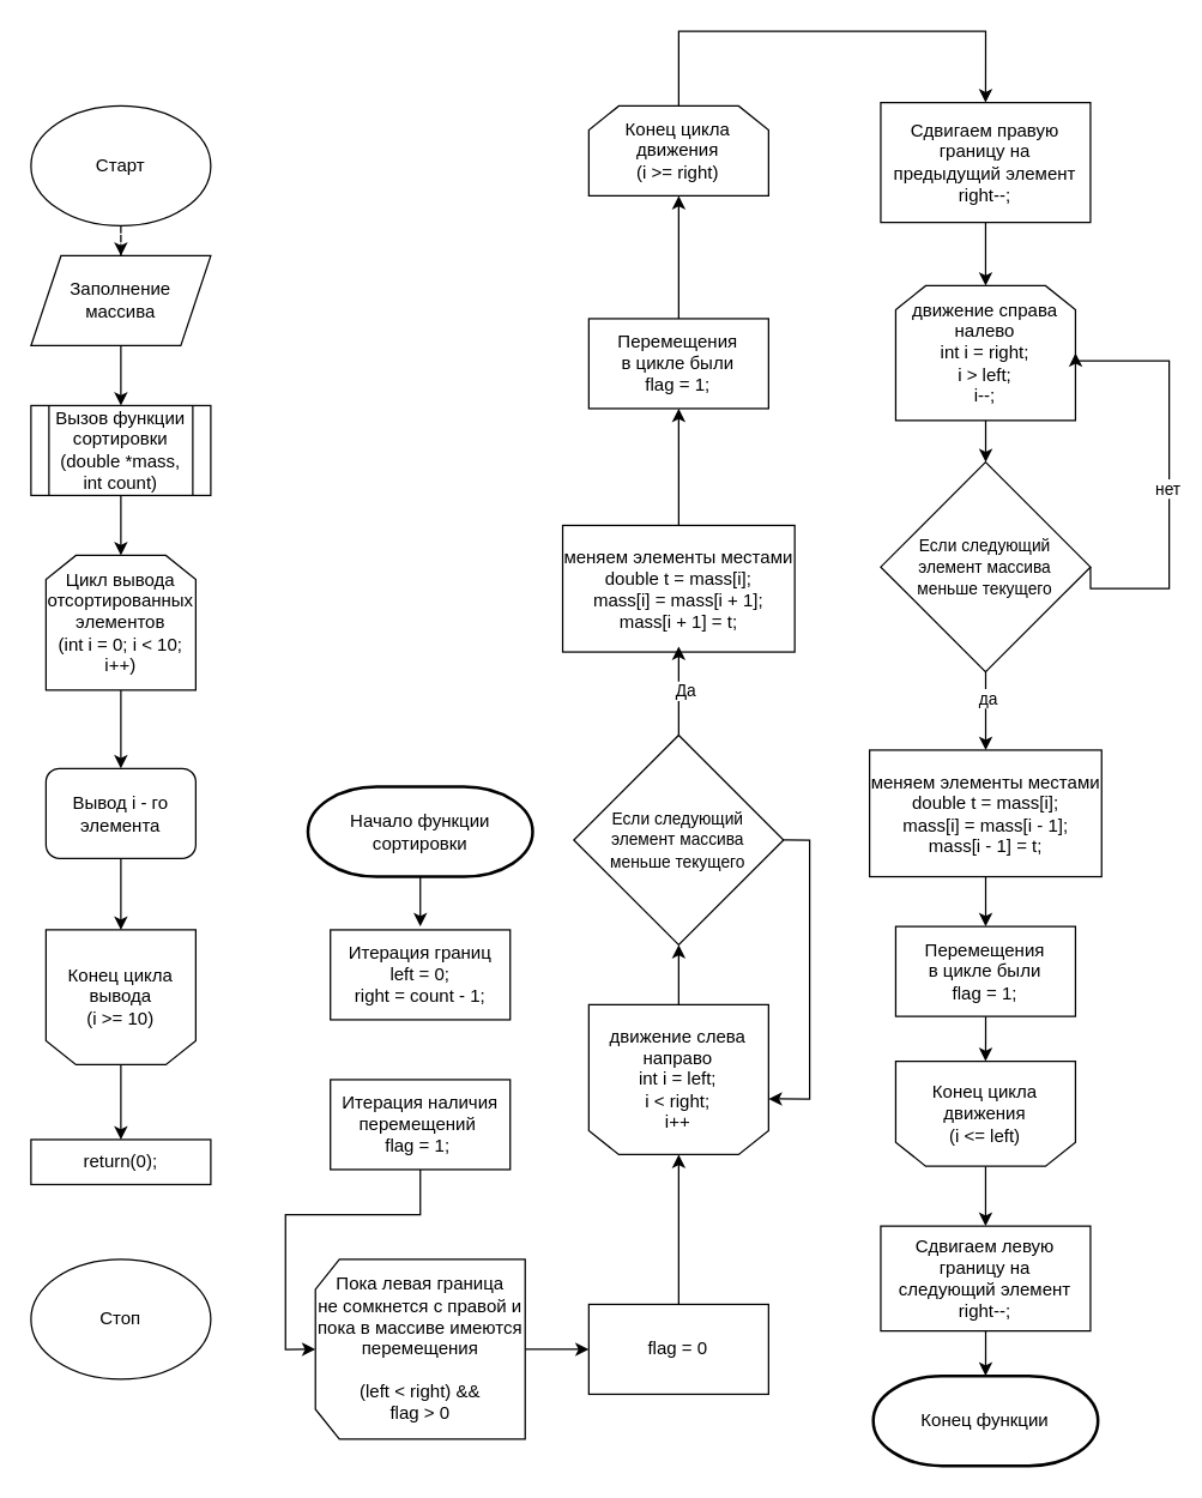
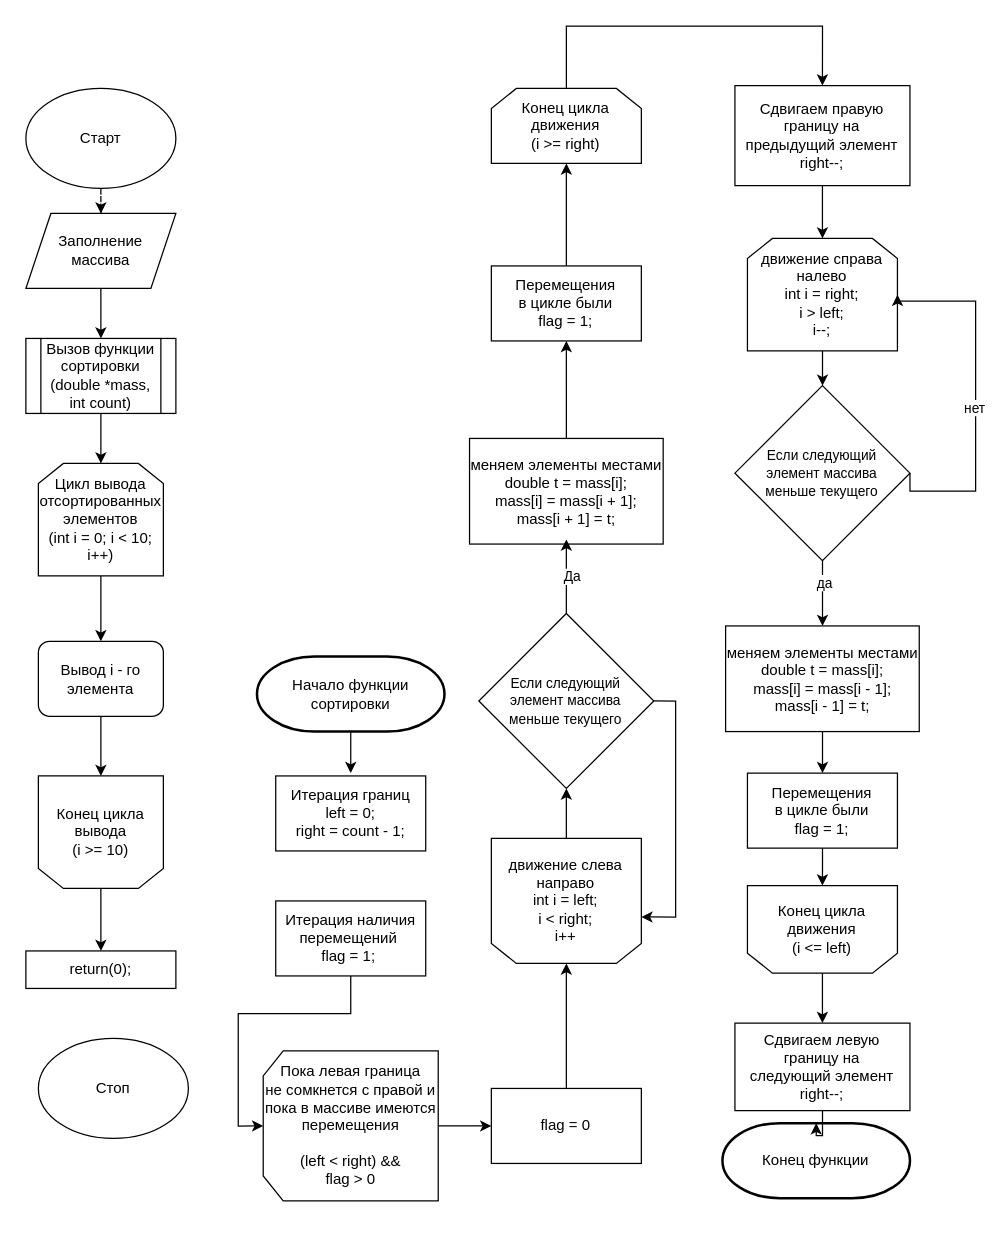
  <mxCell id="0" />
  <mxCell id="1" parent="0" />
  <mxCell id="2" style="edgeStyle=orthogonalEdgeStyle;rounded=0;orthogonalLoop=1;jettySize=auto;html=1;dashed=1;" edge="1" parent="1" source="3" target="5"><mxGeometry relative="1" as="geometry" /></mxCell>
  <mxCell id="3" value="Старт" style="ellipse;whiteSpace=wrap;html=1;" vertex="1" parent="1"><mxGeometry x="20" y="70.25" width="120" height="80" as="geometry" /></mxCell>
  <mxCell id="4" style="edgeStyle=orthogonalEdgeStyle;rounded=0;orthogonalLoop=1;jettySize=auto;html=1;" edge="1" parent="1" source="5"><mxGeometry relative="1" as="geometry"><mxPoint x="80" y="270.25" as="targetPoint" /></mxGeometry></mxCell>
  <mxCell id="5" value="Заполнение&lt;br&gt;массива" style="shape=parallelogram;perimeter=parallelogramPerimeter;whiteSpace=wrap;html=1;fixedSize=1;" vertex="1" parent="1"><mxGeometry x="20" y="170.25" width="120" height="60" as="geometry" /></mxCell>
  <mxCell id="6" value="Итерация границ&lt;br&gt;left = 0;&lt;br&gt;right = count - 1;" style="rounded=0;whiteSpace=wrap;html=1;" vertex="1" parent="1"><mxGeometry x="219.88" y="620.25" width="120" height="60" as="geometry" /></mxCell>
  <mxCell id="7" style="edgeStyle=orthogonalEdgeStyle;rounded=0;orthogonalLoop=1;jettySize=auto;html=1;entryX=0.5;entryY=0;entryDx=0;entryDy=0;" edge="1" parent="1" source="8" target="10"><mxGeometry relative="1" as="geometry" /></mxCell>
  <mxCell id="8" value="Итерация наличия&lt;br&gt;перемещений&amp;nbsp;&lt;br&gt;flag = 1;&amp;nbsp;" style="rounded=0;whiteSpace=wrap;html=1;" vertex="1" parent="1"><mxGeometry x="219.88" y="720.25" width="120" height="60" as="geometry" /></mxCell>
  <mxCell id="9" style="edgeStyle=orthogonalEdgeStyle;rounded=0;orthogonalLoop=1;jettySize=auto;html=1;entryX=0;entryY=0.5;entryDx=0;entryDy=0;" edge="1" parent="1" source="10" target="12"><mxGeometry relative="1" as="geometry" /></mxCell>
  <mxCell id="10" value="Пока левая граница&lt;br&gt;не сомкнется с правой и пока в массиве имеются перемещения&lt;br&gt;&lt;br&gt;(left &amp;lt; right) &amp;amp;&amp;amp;&lt;br&gt;flag &amp;gt; 0" style="shape=loopLimit;whiteSpace=wrap;html=1;direction=north;" vertex="1" parent="1"><mxGeometry x="209.88" y="840.25" width="140" height="120" as="geometry" /></mxCell>
  <mxCell id="11" style="edgeStyle=orthogonalEdgeStyle;rounded=0;orthogonalLoop=1;jettySize=auto;html=1;entryX=0.5;entryY=0;entryDx=0;entryDy=0;" edge="1" parent="1" source="12" target="14"><mxGeometry relative="1" as="geometry" /></mxCell>
  <mxCell id="12" value="flag = 0" style="rounded=0;whiteSpace=wrap;html=1;" vertex="1" parent="1"><mxGeometry x="392.38" y="870.25" width="120" height="60" as="geometry" /></mxCell>
  <mxCell id="13" style="edgeStyle=orthogonalEdgeStyle;rounded=0;orthogonalLoop=1;jettySize=auto;html=1;" edge="1" parent="1" source="14" target="16"><mxGeometry relative="1" as="geometry" /></mxCell>
  <mxCell id="14" value="движение слева&lt;br&gt;направо&lt;br&gt;int i = left;&lt;br&gt;i &amp;lt; right;&lt;br&gt;i++" style="shape=loopLimit;whiteSpace=wrap;html=1;direction=west;" vertex="1" parent="1"><mxGeometry x="392.38" y="670.25" width="120" height="100" as="geometry" /></mxCell>
  <mxCell id="15" style="edgeStyle=orthogonalEdgeStyle;rounded=0;orthogonalLoop=1;jettySize=auto;html=1;entryX=0.002;entryY=0.372;entryDx=0;entryDy=0;entryPerimeter=0;" edge="1" parent="1"><mxGeometry relative="1" as="geometry"><mxPoint x="512.38" y="733.05" as="targetPoint" /><mxPoint x="522.62" y="560.25" as="sourcePoint" /><Array as="points"><mxPoint x="539.8" y="560.25" /><mxPoint x="539.8" y="733.25" /></Array></mxGeometry></mxCell>
  <mxCell id="16" value="&lt;font style=&quot;font-size: 11px;&quot;&gt;Если следующий&lt;br&gt;элемент массива&lt;br&gt;меньше текущего&lt;/font&gt;" style="rhombus;whiteSpace=wrap;html=1;" vertex="1" parent="1"><mxGeometry x="382.38" y="490.25" width="140" height="140" as="geometry" /></mxCell>
  <mxCell id="17" style="edgeStyle=orthogonalEdgeStyle;rounded=0;orthogonalLoop=1;jettySize=auto;html=1;" edge="1" parent="1" source="18"><mxGeometry relative="1" as="geometry"><mxPoint x="452.38" y="272.25" as="targetPoint" /></mxGeometry></mxCell>
  <mxCell id="18" value="меняем элементы местами&lt;br&gt;double t = mass[i];&lt;br&gt;mass[i] = mass[i + 1];&lt;br&gt;mass[i + 1] = t;" style="rounded=0;whiteSpace=wrap;html=1;" vertex="1" parent="1"><mxGeometry x="374.93" y="350.25" width="154.91" height="84.5" as="geometry" /></mxCell>
  <mxCell id="19" style="edgeStyle=orthogonalEdgeStyle;rounded=0;orthogonalLoop=1;jettySize=auto;html=1;entryX=0.5;entryY=1;entryDx=0;entryDy=0;" edge="1" parent="1" source="20" target="24"><mxGeometry relative="1" as="geometry" /></mxCell>
  <mxCell id="20" value="Перемещения&lt;br&gt;в цикле были&lt;br&gt;flag = 1;" style="rounded=0;whiteSpace=wrap;html=1;" vertex="1" parent="1"><mxGeometry x="392.38" y="212.25" width="120" height="60" as="geometry" /></mxCell>
  <mxCell id="21" style="edgeStyle=orthogonalEdgeStyle;rounded=0;orthogonalLoop=1;jettySize=auto;html=1;entryX=0.5;entryY=0.956;entryDx=0;entryDy=0;entryPerimeter=0;" edge="1" parent="1" source="16" target="18"><mxGeometry relative="1" as="geometry" /></mxCell>
  <mxCell id="22" value="Да" style="edgeLabel;html=1;align=center;verticalAlign=middle;resizable=0;points=[];" vertex="1" connectable="0" parent="21"><mxGeometry x="0.013" y="-4" relative="1" as="geometry"><mxPoint as="offset" /></mxGeometry></mxCell>
  <mxCell id="23" style="edgeStyle=orthogonalEdgeStyle;rounded=0;orthogonalLoop=1;jettySize=auto;html=1;entryX=0.5;entryY=0;entryDx=0;entryDy=0;" edge="1" parent="1" source="24" target="26"><mxGeometry relative="1" as="geometry"><mxPoint x="576.943" y="-29.75" as="targetPoint" /><Array as="points"><mxPoint x="452.8" y="20.25" /><mxPoint x="656.8" y="20.25" /></Array></mxGeometry></mxCell>
  <mxCell id="24" value="Конец цикла движения&lt;br&gt;(i &amp;gt;= right)" style="shape=loopLimit;whiteSpace=wrap;html=1;direction=east;" vertex="1" parent="1"><mxGeometry x="392.39" y="70.25" width="120" height="60" as="geometry" /></mxCell>
  <mxCell id="25" style="edgeStyle=orthogonalEdgeStyle;rounded=0;orthogonalLoop=1;jettySize=auto;html=1;entryX=0.5;entryY=0;entryDx=0;entryDy=0;" edge="1" parent="1" source="26" target="28"><mxGeometry relative="1" as="geometry" /></mxCell>
  <mxCell id="26" value="Сдвигаем правую&lt;br&gt;границу на&lt;br&gt;предыдущий элемент&lt;br&gt;right--;" style="rounded=0;whiteSpace=wrap;html=1;" vertex="1" parent="1"><mxGeometry x="587.25" y="68" width="140" height="80" as="geometry" /></mxCell>
  <mxCell id="27" style="edgeStyle=orthogonalEdgeStyle;rounded=0;orthogonalLoop=1;jettySize=auto;html=1;" edge="1" parent="1" source="28" target="33"><mxGeometry relative="1" as="geometry" /></mxCell>
  <mxCell id="28" value="движение справа&lt;br&gt;налево&lt;br&gt;int i = right;&lt;br&gt;i &amp;gt; left;&lt;br&gt;i--;" style="shape=loopLimit;whiteSpace=wrap;html=1;direction=east;" vertex="1" parent="1"><mxGeometry x="597.25" y="190.25" width="120" height="90" as="geometry" /></mxCell>
  <mxCell id="29" style="edgeStyle=orthogonalEdgeStyle;rounded=0;orthogonalLoop=1;jettySize=auto;html=1;" edge="1" parent="1" source="33" target="35"><mxGeometry relative="1" as="geometry" /></mxCell>
  <mxCell id="30" value="да" style="edgeLabel;html=1;align=center;verticalAlign=middle;resizable=0;points=[];" vertex="1" connectable="0" parent="29"><mxGeometry x="-0.331" y="1" relative="1" as="geometry"><mxPoint y="1" as="offset" /></mxGeometry></mxCell>
  <mxCell id="31" style="edgeStyle=orthogonalEdgeStyle;rounded=0;orthogonalLoop=1;jettySize=auto;html=1;entryX=1;entryY=0.5;entryDx=0;entryDy=0;exitX=1;exitY=0.5;exitDx=0;exitDy=0;" edge="1" parent="1" source="33" target="28"><mxGeometry relative="1" as="geometry"><Array as="points"><mxPoint x="779.8" y="392.25" /><mxPoint x="779.8" y="240.25" /></Array></mxGeometry></mxCell>
  <mxCell id="32" value="нет" style="edgeLabel;html=1;align=center;verticalAlign=middle;resizable=0;points=[];" vertex="1" connectable="0" parent="31"><mxGeometry x="-0.062" y="1" relative="1" as="geometry"><mxPoint as="offset" /></mxGeometry></mxCell>
  <mxCell id="33" value="&lt;font style=&quot;font-size: 11px;&quot;&gt;Если следующий&lt;br&gt;элемент массива&lt;br&gt;меньше текущего&lt;/font&gt;" style="rhombus;whiteSpace=wrap;html=1;direction=east;" vertex="1" parent="1"><mxGeometry x="587.25" y="308" width="140" height="140" as="geometry" /></mxCell>
  <mxCell id="34" style="edgeStyle=orthogonalEdgeStyle;rounded=0;orthogonalLoop=1;jettySize=auto;html=1;" edge="1" parent="1" source="35" target="37"><mxGeometry relative="1" as="geometry" /></mxCell>
  <mxCell id="35" value="меняем элементы местами&lt;br&gt;double t = mass[i];&lt;br&gt;mass[i] = mass[i - 1];&lt;br&gt;mass[i - 1] = t;" style="rounded=0;whiteSpace=wrap;html=1;direction=west;" vertex="1" parent="1"><mxGeometry x="579.8" y="500.25" width="154.91" height="84.5" as="geometry" /></mxCell>
  <mxCell id="36" style="edgeStyle=orthogonalEdgeStyle;rounded=0;orthogonalLoop=1;jettySize=auto;html=1;entryX=0.5;entryY=1;entryDx=0;entryDy=0;" edge="1" parent="1" source="37" target="39"><mxGeometry relative="1" as="geometry" /></mxCell>
  <mxCell id="37" value="Перемещения&lt;br&gt;в цикле были&lt;br&gt;flag = 1;" style="rounded=0;whiteSpace=wrap;html=1;direction=west;" vertex="1" parent="1"><mxGeometry x="597.25" y="618" width="120" height="60" as="geometry" /></mxCell>
  <mxCell id="38" style="edgeStyle=orthogonalEdgeStyle;rounded=0;orthogonalLoop=1;jettySize=auto;html=1;" edge="1" parent="1" source="39" target="40"><mxGeometry relative="1" as="geometry" /></mxCell>
  <mxCell id="39" value="Конец цикла движения&lt;br&gt;(i &amp;lt;= left)" style="shape=loopLimit;whiteSpace=wrap;html=1;direction=west;" vertex="1" parent="1"><mxGeometry x="597.25" y="708" width="120" height="70" as="geometry" /></mxCell>
  <mxCell id="40" value="Сдвигаем левую&lt;br&gt;границу на&lt;br&gt;следующий элемент&lt;br&gt;right--;" style="rounded=0;whiteSpace=wrap;html=1;" vertex="1" parent="1"><mxGeometry x="587.25" y="818" width="140" height="70" as="geometry" /></mxCell>
  <mxCell id="41" style="edgeStyle=orthogonalEdgeStyle;rounded=0;orthogonalLoop=1;jettySize=auto;html=1;entryX=0.5;entryY=0;entryDx=0;entryDy=0;" edge="1" parent="1" source="42"><mxGeometry relative="1" as="geometry"><mxPoint x="80" y="370.25" as="targetPoint" /></mxGeometry></mxCell>
  <mxCell id="42" value="Вызов функции&lt;br style=&quot;border-color: var(--border-color);&quot;&gt;сортировки&lt;br style=&quot;border-color: var(--border-color);&quot;&gt;(double *mass,&lt;br style=&quot;border-color: var(--border-color);&quot;&gt;int count)" style="shape=process;whiteSpace=wrap;html=1;backgroundOutline=1;" vertex="1" parent="1"><mxGeometry x="20" y="270.25" width="120" height="60" as="geometry" /></mxCell>
  <mxCell id="43" style="edgeStyle=orthogonalEdgeStyle;rounded=0;orthogonalLoop=1;jettySize=auto;html=1;entryX=0.5;entryY=0;entryDx=0;entryDy=0;" edge="1" parent="1" source="44" target="46"><mxGeometry relative="1" as="geometry" /></mxCell>
  <mxCell id="44" value="Цикл вывода отсортированных&lt;br&gt;элементов&lt;br&gt;(int i = 0; i &amp;lt; 10;&lt;br&gt;i++)" style="shape=loopLimit;whiteSpace=wrap;html=1;" vertex="1" parent="1"><mxGeometry x="30" y="370.25" width="100" height="90" as="geometry" /></mxCell>
  <mxCell id="45" style="edgeStyle=orthogonalEdgeStyle;rounded=0;orthogonalLoop=1;jettySize=auto;html=1;" edge="1" parent="1" source="46" target="48"><mxGeometry relative="1" as="geometry" /></mxCell>
  <mxCell id="46" value="Вывод i - го&lt;br&gt;элемента" style="whiteSpace=wrap;html=1;rounded=1;" vertex="1" parent="1"><mxGeometry x="30" y="512.5" width="100" height="60" as="geometry" /></mxCell>
  <mxCell id="47" style="edgeStyle=orthogonalEdgeStyle;rounded=0;orthogonalLoop=1;jettySize=auto;html=1;" edge="1" parent="1" source="48" target="49"><mxGeometry relative="1" as="geometry" /></mxCell>
  <mxCell id="48" value="Конец цикла вывода&lt;br&gt;(i &amp;gt;= 10)" style="shape=loopLimit;whiteSpace=wrap;html=1;direction=west;" vertex="1" parent="1"><mxGeometry x="30" y="620.25" width="100" height="90" as="geometry" /></mxCell>
  <mxCell id="49" value="return(0);" style="rounded=0;whiteSpace=wrap;html=1;" vertex="1" parent="1"><mxGeometry x="20" y="760.25" width="120" height="30" as="geometry" /></mxCell>
- <mxCell id="50" value="Стоп" style="ellipse;whiteSpace=wrap;html=1;" vertex="1" parent="1"><mxGeometry x="20" y="840.25" width="120" height="80" as="geometry" /></mxCell>
+ <mxCell id="50" value="Стоп" style="ellipse;whiteSpace=wrap;html=1;" vertex="1" parent="1"><mxGeometry x="30" y="830.25" width="120" height="80" as="geometry" /></mxCell>
  <mxCell id="51" style="edgeStyle=orthogonalEdgeStyle;rounded=0;orthogonalLoop=1;jettySize=auto;html=1;" edge="1" parent="1" source="52"><mxGeometry relative="1" as="geometry"><mxPoint x="279.88" y="618" as="targetPoint" /></mxGeometry></mxCell>
  <mxCell id="52" value="Начало функции&lt;br&gt;сортировки" style="strokeWidth=2;html=1;shape=mxgraph.flowchart.terminator;whiteSpace=wrap;" vertex="1" parent="1"><mxGeometry x="204.88" y="524.75" width="150" height="60" as="geometry" /></mxCell>
- <mxCell id="53" value="Конец функции" style="strokeWidth=2;html=1;shape=mxgraph.flowchart.terminator;whiteSpace=wrap;" vertex="1" parent="1"><mxGeometry x="582.26" y="918" width="150" height="60" as="geometry" /></mxCell>
+ <mxCell id="53" value="Конец функции" style="strokeWidth=2;html=1;shape=mxgraph.flowchart.terminator;whiteSpace=wrap;" vertex="1" parent="1"><mxGeometry x="577.26" y="898" width="150" height="60" as="geometry" /></mxCell>
  <mxCell id="54" style="edgeStyle=orthogonalEdgeStyle;rounded=0;orthogonalLoop=1;jettySize=auto;html=1;entryX=0.5;entryY=0;entryDx=0;entryDy=0;entryPerimeter=0;" edge="1" parent="1" source="40" target="53"><mxGeometry relative="1" as="geometry" /></mxCell>
